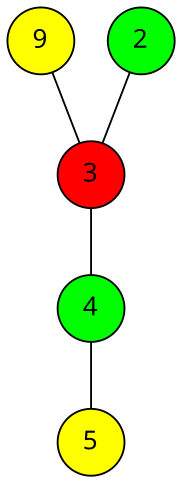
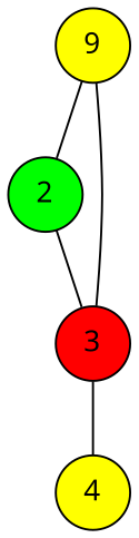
  graph {
    fontname="Noto Sans"
    node [fillcolor=yellow fontname="Noto Sans" shape=circle style=filled]
    edge [fontname="Noto Sans"]
    n1 [label=9]
    n2 [fillcolor=green label=2]
    n3 [fillcolor=red label=3]
-   n4 [fillcolor=green label=4]
-   n5 [label=5]
+   n4 [label=4]
+   n1 -- n2
    n1 -- n3
    n2 -- n3
    n3 -- n4
-   n4 -- n5
  }
